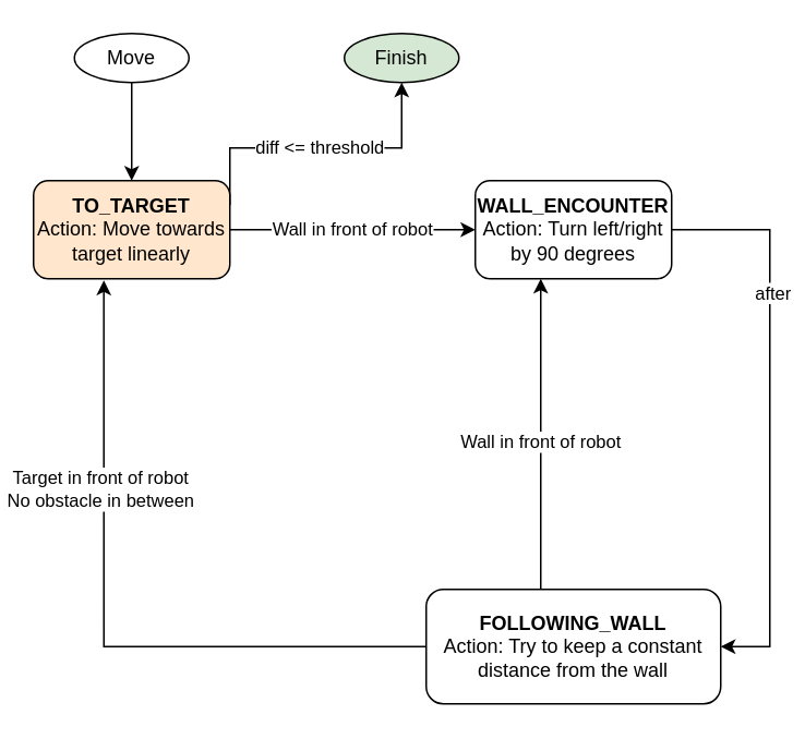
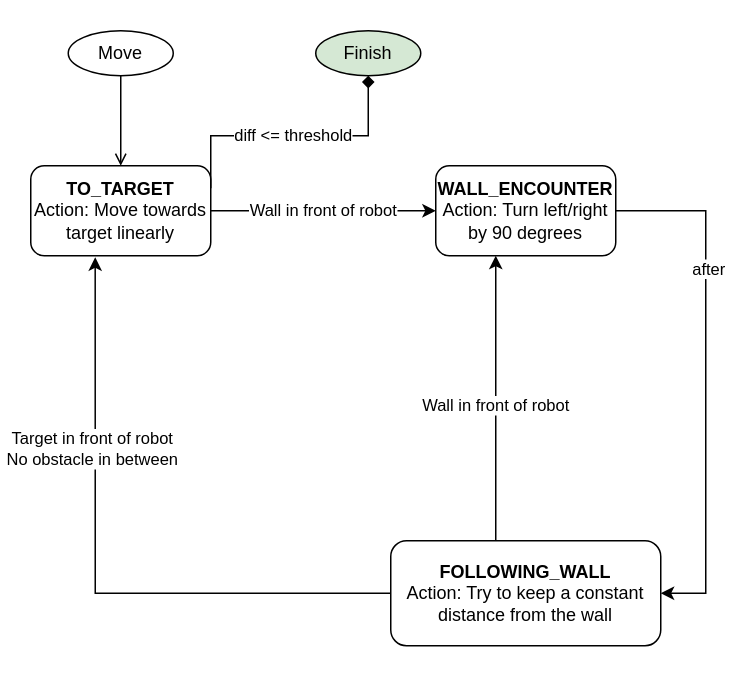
  <mxCell id="0" />
  <mxCell id="1" parent="0" />
  <mxCell id="2" value="Wall in front of robot" style="edgeStyle=orthogonalEdgeStyle;rounded=0;orthogonalLoop=1;jettySize=auto;html=1;" parent="1" source="4" target="7" edge="1"><mxGeometry relative="1" as="geometry" /></mxCell>
- <mxCell id="3" value="&lt;div&gt;diff &amp;lt;= threshold&lt;br&gt;&lt;/div&gt;" style="edgeStyle=orthogonalEdgeStyle;rounded=0;orthogonalLoop=1;jettySize=auto;html=1;exitX=1;exitY=0.25;exitDx=0;exitDy=0;entryX=0.5;entryY=1;entryDx=0;entryDy=0;" edge="1" parent="1" source="4" target="14"><mxGeometry relative="1" as="geometry"><Array as="points"><mxPoint x="140" y="90" /><mxPoint x="245" y="90" /></Array></mxGeometry></mxCell>
- <mxCell id="4" value="&lt;div&gt;&lt;b&gt;TO_TARGET&lt;/b&gt;&lt;/div&gt;&lt;div&gt;Action: Move towards target linearly&lt;br&gt;&lt;/div&gt;" style="rounded=1;whiteSpace=wrap;html=1;fillColor=#ffe6cc;" parent="1" vertex="1"><mxGeometry x="20" y="110" width="120" height="60" as="geometry" /></mxCell>
+ <mxCell id="3" value="&lt;div&gt;diff &amp;lt;= threshold&lt;br&gt;&lt;/div&gt;" style="edgeStyle=orthogonalEdgeStyle;rounded=0;orthogonalLoop=1;jettySize=auto;html=1;exitX=1;exitY=0.25;exitDx=0;exitDy=0;entryX=0.5;entryY=1;entryDx=0;entryDy=0;endArrow=diamond;" edge="1" parent="1" source="4" target="14"><mxGeometry relative="1" as="geometry"><Array as="points"><mxPoint x="140" y="90" /><mxPoint x="245" y="90" /></Array></mxGeometry></mxCell>
+ <mxCell id="4" value="&lt;div&gt;&lt;b&gt;TO_TARGET&lt;/b&gt;&lt;/div&gt;&lt;div&gt;Action: Move towards target linearly&lt;br&gt;&lt;/div&gt;" style="rounded=1;whiteSpace=wrap;html=1;" parent="1" vertex="1"><mxGeometry x="20" y="110" width="120" height="60" as="geometry" /></mxCell>
  <mxCell id="5" style="edgeStyle=orthogonalEdgeStyle;rounded=0;orthogonalLoop=1;jettySize=auto;html=1;entryX=1;entryY=0.5;entryDx=0;entryDy=0;" parent="1" source="7" target="11" edge="1"><mxGeometry relative="1" as="geometry"><Array as="points"><mxPoint x="470" y="140" /><mxPoint x="470" y="395" /></Array></mxGeometry></mxCell>
  <mxCell id="6" value="after" style="edgeLabel;html=1;align=center;verticalAlign=middle;resizable=0;points=[];" parent="5" vertex="1" connectable="0"><mxGeometry x="-0.429" y="1" relative="1" as="geometry"><mxPoint as="offset" /></mxGeometry></mxCell>
  <mxCell id="7" value="&lt;div&gt;&lt;b&gt;WALL_ENCOUNTER&lt;/b&gt;&lt;/div&gt;&lt;div&gt;Action: Turn left/right by 90 degrees&lt;br&gt;&lt;/div&gt;" style="rounded=1;whiteSpace=wrap;html=1;" parent="1" vertex="1"><mxGeometry x="290" y="110" width="120" height="60" as="geometry" /></mxCell>
  <mxCell id="8" value="Wall in front of robot" style="edgeStyle=orthogonalEdgeStyle;rounded=0;orthogonalLoop=1;jettySize=auto;html=1;" parent="1" source="11" edge="1"><mxGeometry x="-0.048" relative="1" as="geometry"><mxPoint x="330" y="170" as="targetPoint" /><Array as="points"><mxPoint x="330" y="170" /></Array><mxPoint as="offset" /></mxGeometry></mxCell>
  <mxCell id="9" style="edgeStyle=orthogonalEdgeStyle;rounded=0;orthogonalLoop=1;jettySize=auto;html=1;entryX=0.358;entryY=1.017;entryDx=0;entryDy=0;entryPerimeter=0;" parent="1" source="11" target="4" edge="1"><mxGeometry relative="1" as="geometry" /></mxCell>
  <mxCell id="10" value="&lt;div&gt;Target in front of robot&lt;/div&gt;&lt;div&gt;No obstacle in between&lt;br&gt;&lt;/div&gt;" style="edgeLabel;html=1;align=center;verticalAlign=middle;resizable=0;points=[];" parent="9" vertex="1" connectable="0"><mxGeometry x="0.666" y="2" relative="1" as="geometry"><mxPoint y="57" as="offset" /></mxGeometry></mxCell>
  <mxCell id="11" value="&lt;div&gt;&lt;b&gt;FOLLOWING_WALL&lt;/b&gt;&lt;/div&gt;&lt;div&gt;Action: Try to keep a constant distance from the wall&lt;br&gt;&lt;/div&gt;" style="rounded=1;whiteSpace=wrap;html=1;" parent="1" vertex="1"><mxGeometry x="260" y="360" width="180" height="70" as="geometry" /></mxCell>
- <mxCell id="12" style="edgeStyle=orthogonalEdgeStyle;rounded=0;orthogonalLoop=1;jettySize=auto;html=1;entryX=0.5;entryY=0;entryDx=0;entryDy=0;" edge="1" parent="1" source="13" target="4"><mxGeometry relative="1" as="geometry" /></mxCell>
+ <mxCell id="12" style="edgeStyle=orthogonalEdgeStyle;rounded=0;orthogonalLoop=1;jettySize=auto;html=1;entryX=0.5;entryY=0;entryDx=0;entryDy=0;endArrow=open;" edge="1" parent="1" source="13" target="4"><mxGeometry relative="1" as="geometry" /></mxCell>
  <mxCell id="13" value="Move" style="ellipse;whiteSpace=wrap;html=1;" vertex="1" parent="1"><mxGeometry x="45" y="20" width="70" height="30" as="geometry" /></mxCell>
  <mxCell id="14" value="Finish" style="ellipse;whiteSpace=wrap;html=1;fillColor=#d5e8d4;" vertex="1" parent="1"><mxGeometry x="210" y="20" width="70" height="30" as="geometry" /></mxCell>
